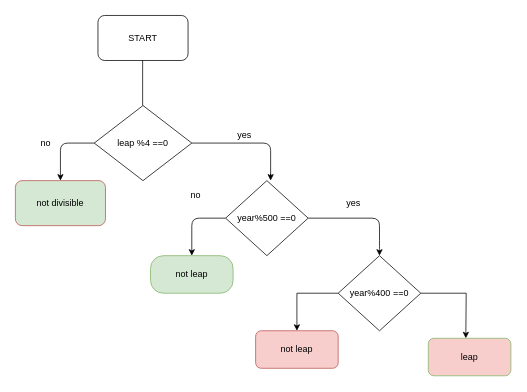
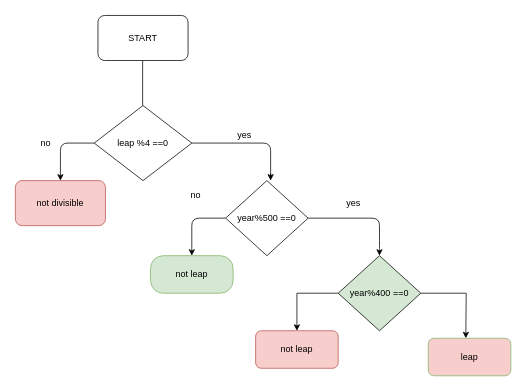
  <mxCell id="0" />
  <mxCell id="1" parent="0" />
  <mxCell id="2" value="START&lt;br&gt;" style="rounded=1;whiteSpace=wrap;html=1;" vertex="1" parent="1"><mxGeometry x="130" y="20" width="120" height="60" as="geometry" /></mxCell>
  <mxCell id="3" value="" style="endArrow=none;html=1;" edge="1" parent="1"><mxGeometry width="50" height="50" relative="1" as="geometry"><mxPoint x="189.5" y="140" as="sourcePoint" /><mxPoint x="189.5" y="80" as="targetPoint" /></mxGeometry></mxCell>
  <mxCell id="4" value="leap %4 ==0" style="rhombus;whiteSpace=wrap;html=1;" vertex="1" parent="1"><mxGeometry x="125" y="140" width="130" height="100" as="geometry" /></mxCell>
  <mxCell id="5" value="" style="endArrow=classic;html=1;" edge="1" parent="1"><mxGeometry width="50" height="50" relative="1" as="geometry"><mxPoint x="125" y="190" as="sourcePoint" /><mxPoint x="80" y="240" as="targetPoint" /><Array as="points"><mxPoint x="80" y="190" /></Array></mxGeometry></mxCell>
  <mxCell id="6" value="" style="endArrow=classic;html=1;exitX=1;exitY=0.5;exitDx=0;exitDy=0;" edge="1" parent="1" source="4"><mxGeometry width="50" height="50" relative="1" as="geometry"><mxPoint x="335" y="190" as="sourcePoint" /><mxPoint x="360" y="240" as="targetPoint" /><Array as="points"><mxPoint x="360" y="190" /><mxPoint x="360" y="240" /><mxPoint x="360" y="230" /></Array></mxGeometry></mxCell>
- <mxCell id="7" value="not divisible" style="rounded=1;whiteSpace=wrap;html=1;fillColor=#d5e8d4;strokeColor=#b85450;" vertex="1" parent="1"><mxGeometry x="20" y="240" width="120" height="60" as="geometry" /></mxCell>
+ <mxCell id="7" value="not divisible" style="rounded=1;whiteSpace=wrap;html=1;fillColor=#f8cecc;strokeColor=#b85450;" vertex="1" parent="1"><mxGeometry x="20" y="240" width="120" height="60" as="geometry" /></mxCell>
  <mxCell id="8" value="year%500 ==0" style="rhombus;whiteSpace=wrap;html=1;" vertex="1" parent="1"><mxGeometry x="300" y="240" width="110" height="100" as="geometry" /></mxCell>
  <mxCell id="9" value="" style="endArrow=classic;html=1;" edge="1" parent="1"><mxGeometry width="50" height="50" relative="1" as="geometry"><mxPoint x="300" y="290" as="sourcePoint" /><mxPoint x="255" y="340" as="targetPoint" /><Array as="points"><mxPoint x="255" y="290" /></Array></mxGeometry></mxCell>
  <mxCell id="10" value="" style="endArrow=classic;html=1;exitX=1;exitY=0.5;exitDx=0;exitDy=0;" edge="1" parent="1"><mxGeometry width="50" height="50" relative="1" as="geometry"><mxPoint x="410" y="290" as="sourcePoint" /><mxPoint x="505" y="340" as="targetPoint" /><Array as="points"><mxPoint x="505" y="290" /><mxPoint x="505" y="330" /></Array></mxGeometry></mxCell>
  <mxCell id="11" value="no" style="text;html=1;align=center;verticalAlign=middle;resizable=0;points=[];autosize=1;strokeColor=none;" vertex="1" parent="1"><mxGeometry x="45" y="180" width="30" height="20" as="geometry" /></mxCell>
  <mxCell id="12" value="not leap" style="rounded=1;whiteSpace=wrap;html=1;arcSize=34;fillColor=#d5e8d4;strokeColor=#82b366;" vertex="1" parent="1"><mxGeometry x="200" y="340" width="110" height="50" as="geometry" /></mxCell>
  <mxCell id="13" value="not leap" style="rounded=1;whiteSpace=wrap;html=1;fillColor=#f8cecc;strokeColor=#b85450;" vertex="1" parent="1"><mxGeometry x="340" y="440" width="110" height="50" as="geometry" /></mxCell>
  <mxCell id="14" value="yes" style="text;html=1;align=center;verticalAlign=middle;resizable=0;points=[];autosize=1;strokeColor=none;" vertex="1" parent="1"><mxGeometry x="310" y="170" width="30" height="20" as="geometry" /></mxCell>
  <mxCell id="15" style="edgeStyle=orthogonalEdgeStyle;rounded=0;orthogonalLoop=1;jettySize=auto;html=1;exitX=0;exitY=0.5;exitDx=0;exitDy=0;" edge="1" parent="1" source="17" target="13"><mxGeometry relative="1" as="geometry" /></mxCell>
  <mxCell id="16" style="edgeStyle=orthogonalEdgeStyle;rounded=0;orthogonalLoop=1;jettySize=auto;html=1;exitX=1;exitY=0.5;exitDx=0;exitDy=0;" edge="1" parent="1" source="17"><mxGeometry relative="1" as="geometry"><mxPoint x="620" y="450" as="targetPoint" /></mxGeometry></mxCell>
- <mxCell id="17" value="year%400 ==0" style="rhombus;whiteSpace=wrap;html=1;" vertex="1" parent="1"><mxGeometry x="450" y="340" width="110" height="100" as="geometry" /></mxCell>
+ <mxCell id="17" value="year%400 ==0" style="rhombus;whiteSpace=wrap;html=1;fillColor=#d5e8d4;" vertex="1" parent="1"><mxGeometry x="450" y="340" width="110" height="100" as="geometry" /></mxCell>
  <mxCell id="18" value="leap" style="rounded=1;whiteSpace=wrap;html=1;fillColor=#f8cecc;strokeColor=#82b366;" vertex="1" parent="1"><mxGeometry x="570" y="450" width="110" height="50" as="geometry" /></mxCell>
  <mxCell id="19" value="yes" style="text;html=1;align=center;verticalAlign=middle;resizable=0;points=[];autosize=1;strokeColor=none;" vertex="1" parent="1"><mxGeometry x="455" y="260" width="30" height="20" as="geometry" /></mxCell>
  <mxCell id="20" value="no&lt;br&gt;" style="text;html=1;align=center;verticalAlign=middle;resizable=0;points=[];autosize=1;strokeColor=none;" vertex="1" parent="1"><mxGeometry x="245" y="250" width="30" height="20" as="geometry" /></mxCell>
